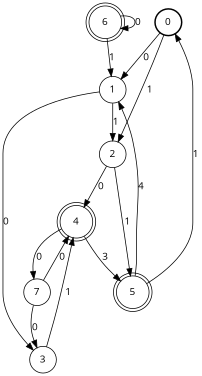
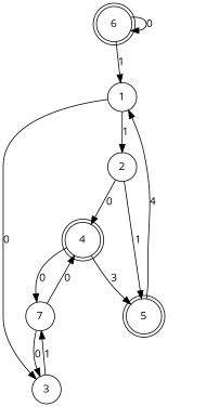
  digraph {
    fontname="Open Sans"
    node [fontname="Open Sans" shape=circle]
    edge [fontname="Open Sans"]
-   0 [style=bold]
    1
    2
    3
    4 [peripheries=2]
    5 [peripheries=2]
    7
    6 [peripheries=2]
-   0 -> 1 [label=0]
-   0 -> 2 [label=1]
    1 -> 2 [label=1]
    1 -> 3 [label=0]
    2 -> 4 [label=0]
    2 -> 5 [label=1]
-   3 -> 4 [label=1]
+   3 -> 7 [label=1]
    4 -> 5 [label=3]
    4 -> 7 [label=0]
-   5 -> 0 [label=1]
    5 -> 1 [label=4]
    7 -> 3 [label=0]
    7 -> 4 [label=0]
    6 -> 1 [label=1]
    6 -> 6 [label=0]
  }
